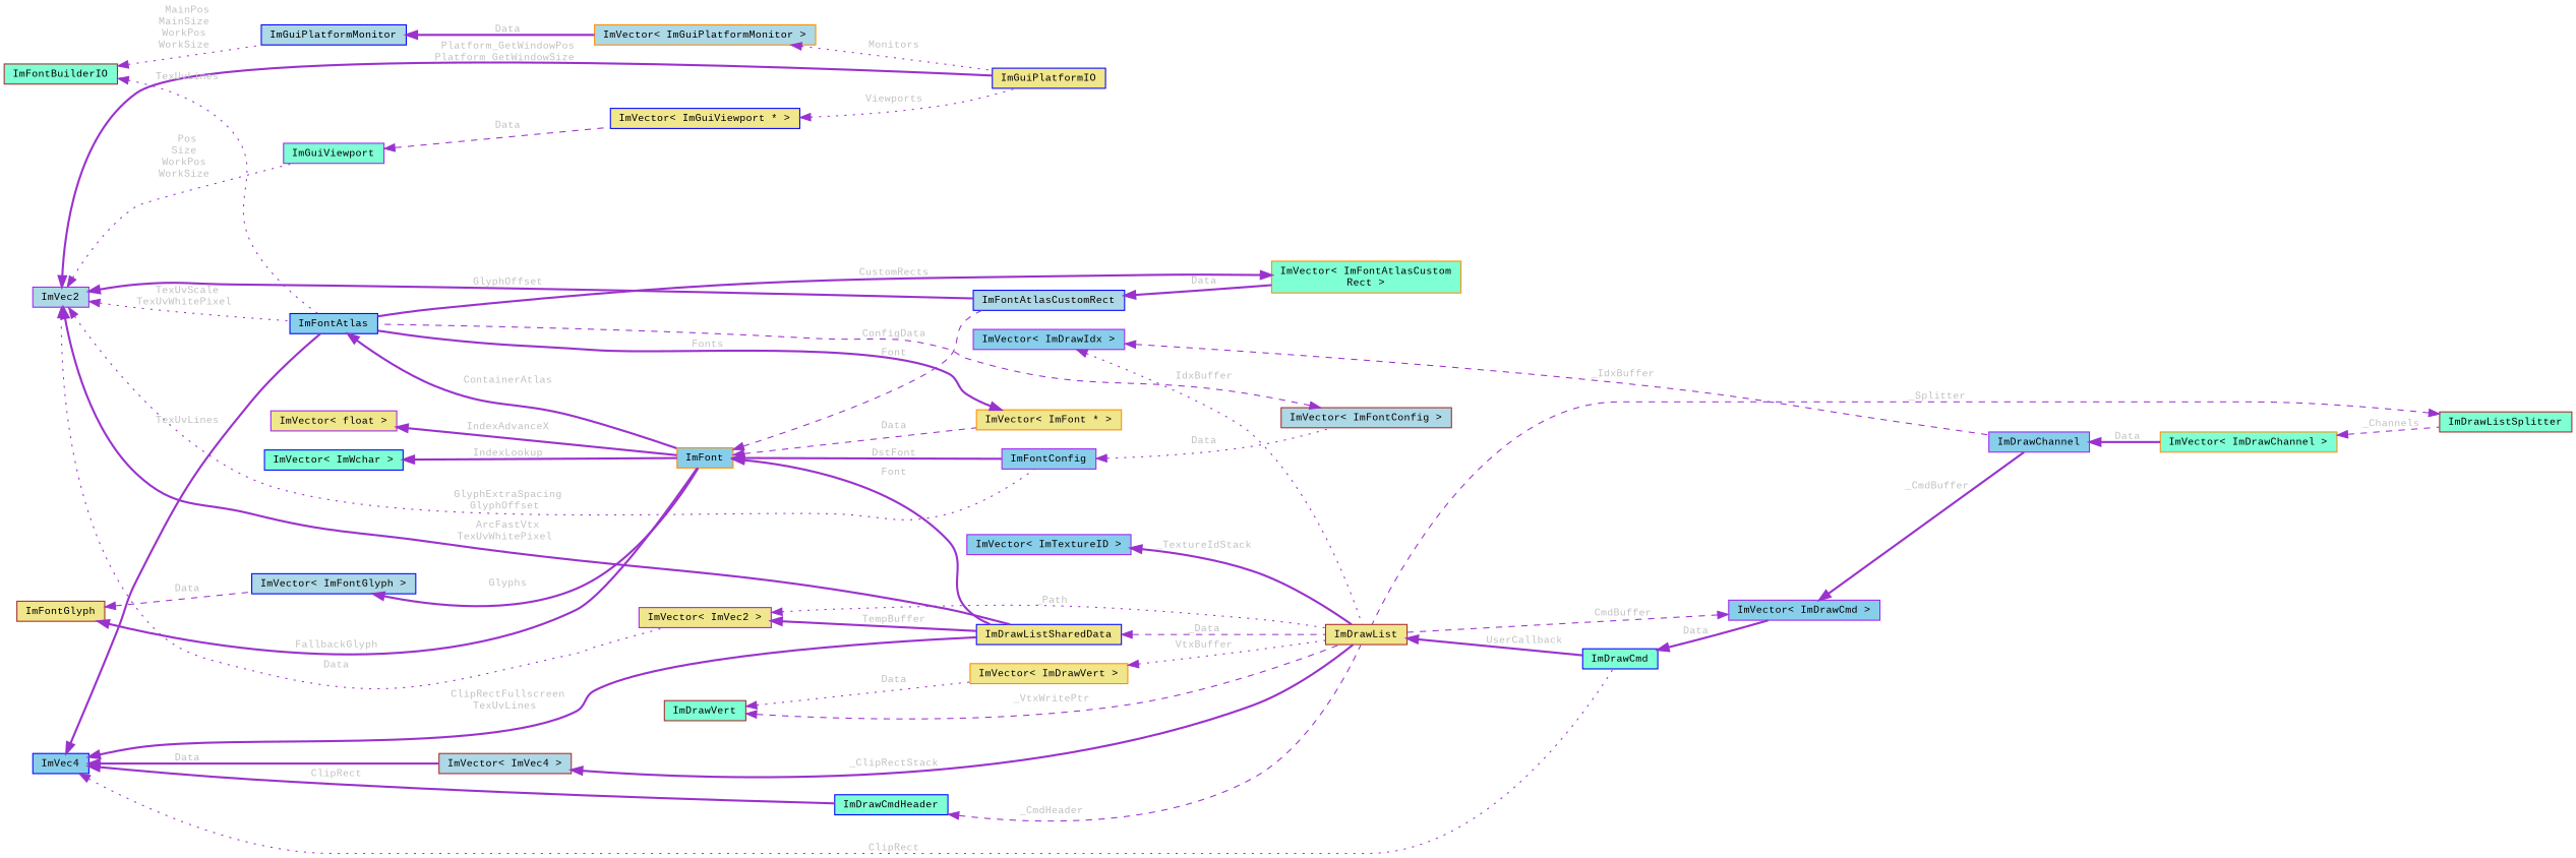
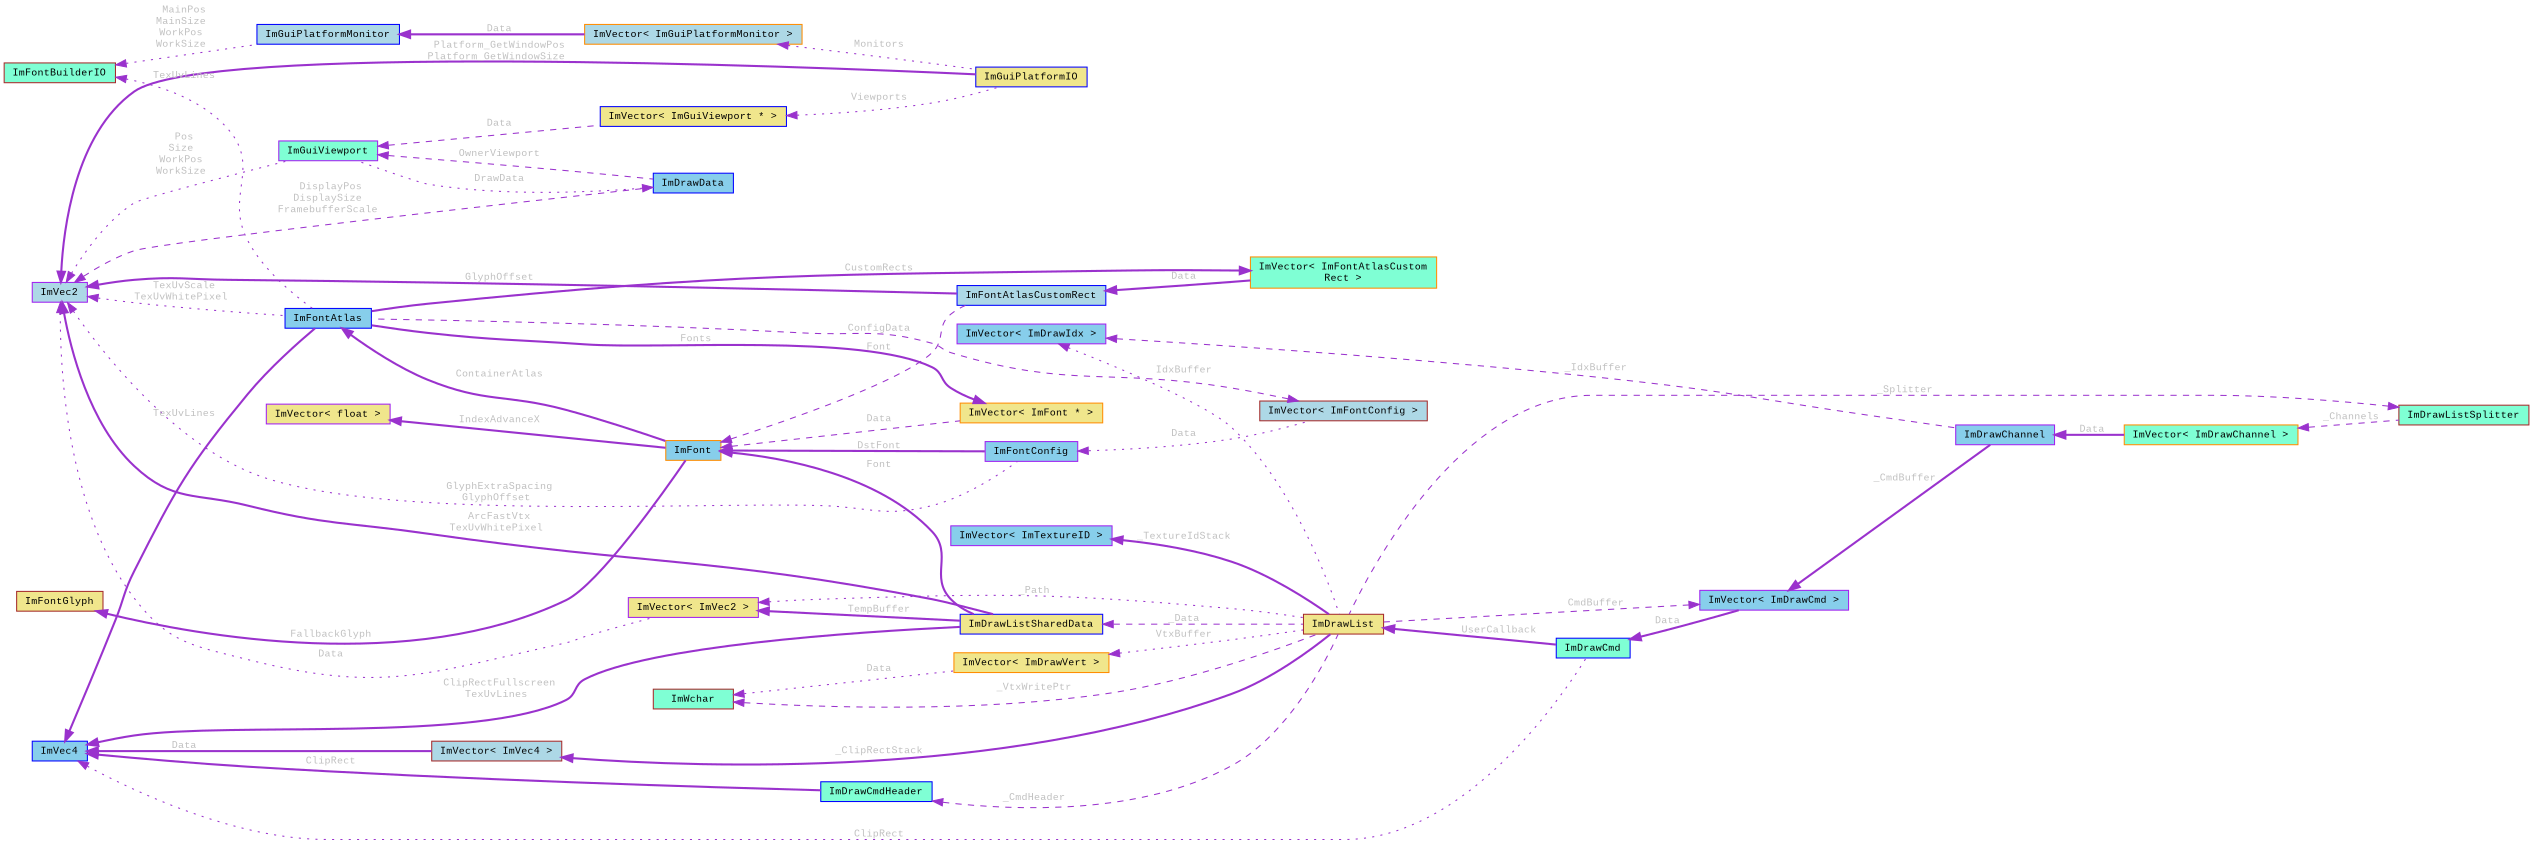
  digraph {
    fontname="Liberation Mono"
    rankdir=LR
    node [color=blue fillcolor=khaki fontname="Liberation Mono" fontsize=10 shape=box style=filled]
    edge [color=darkorchid3 dir=back fontcolor=grey fontname="Liberation Mono" fontsize=10 labelfontname=Helvetica labelfontsize=10 style=bold]
    n1 [fontcolor=black height=0.2 label=ImGuiPlatformIO width=0.4]
    n2 [color=purple fillcolor=lightblue height=0.2 label=ImVec2 width=0.4]
    n3 [color=purple fillcolor=aquamarine height=0.2 label=ImGuiViewport width=0.4]
+   n4 [fillcolor=skyblue height=0.2 label=ImDrawData width=0.4]
    n5 [height=0.2 label=ImDrawListSharedData width=0.4]
    n6 [fillcolor=skyblue height=0.2 label=ImFontAtlas width=0.4]
    n7 [fillcolor=lightblue height=0.2 label=ImFontAtlasCustomRect width=0.4]
    n8 [color=purple fillcolor=skyblue height=0.2 label=ImFontConfig width=0.4]
    n9 [color=purple height=0.2 label="ImVector\< ImVec2 \>" width=0.4]
    n10 [fillcolor=lightblue height=0.2 label=ImGuiPlatformMonitor width=0.4]
    n11 [color=darkorange fillcolor=lightblue height=0.2 label="ImVector\< ImGuiPlatformMonitor \>" width=0.4]
    n12 [height=0.2 label="ImVector\< ImGuiViewport * \>" width=0.4]
-   n13 [color=brown fillcolor=aquamarine height=0.2 label=ImDrawVert width=0.4]
+   n13 [color=brown fillcolor=aquamarine height=0.2 label=ImWchar width=0.4]
    n14 [color=brown height=0.2 label=ImDrawList width=0.4]
    n15 [color=darkorange height=0.2 label="ImVector\< ImDrawVert \>" width=0.4]
    n16 [color=darkorange fillcolor=skyblue height=0.2 label=ImFont width=0.4]
    n17 [color=darkorange fillcolor=aquamarine height=0.2 label="ImVector\< ImFontAtlasCustom\lRect \>" width=0.4]
    n18 [color=brown fillcolor=lightblue height=0.2 label="ImVector\< ImFontConfig \>" width=0.4]
    n19 [fillcolor=aquamarine height=0.2 label=ImDrawCmd width=0.4]
    n20 [color=purple fillcolor=skyblue height=0.2 label="ImVector\< ImDrawCmd \>" width=0.4]
    n21 [color=purple fillcolor=skyblue height=0.2 label=ImDrawChannel width=0.4]
    n22 [color=darkorange fillcolor=aquamarine height=0.2 label="ImVector\< ImDrawChannel \>" width=0.4]
    n23 [fillcolor=skyblue height=0.2 label=ImVec4 width=0.4]
    n24 [color=brown fillcolor=lightblue height=0.2 label="ImVector\< ImVec4 \>" width=0.4]
    n25 [fillcolor=aquamarine height=0.2 label=ImDrawCmdHeader width=0.4]
    n26 [color=purple fillcolor=skyblue height=0.2 label="ImVector\< ImDrawIdx \>" width=0.4]
    n27 [color=darkorange height=0.2 label="ImVector\< ImFont * \>" width=0.4]
    n28 [color=purple height=0.2 label="ImVector\< float \>" width=0.4]
-   n29 [fillcolor=aquamarine height=0.2 label="ImVector\< ImWchar \>" width=0.4]
-   n30 [fillcolor=lightblue height=0.2 label="ImVector\< ImFontGlyph \>" width=0.4]
    n31 [color=brown height=0.2 label=ImFontGlyph width=0.4]
    n32 [color=brown fillcolor=aquamarine height=0.2 label=ImFontBuilderIO width=0.4]
    n33 [color=purple fillcolor=skyblue height=0.2 label="ImVector\< ImTextureID \>" width=0.4]
    n34 [color=brown fillcolor=aquamarine height=0.2 label=ImDrawListSplitter width=0.4]
    n2 -> n1 [label=" Platform_GetWindowPos\nPlatform_GetWindowSize"]
    n2 -> n3 [label=" Pos\nSize\nWorkPos\nWorkSize" style=dotted]
+   n2 -> n4 [label=" DisplayPos\nDisplaySize\nFramebufferScale" style=dashed]
    n2 -> n5 [label=" ArcFastVtx\nTexUvWhitePixel"]
    n2 -> n6 [label=" TexUvScale\nTexUvWhitePixel" style=dotted]
    n2 -> n7 [label=" GlyphOffset"]
    n2 -> n8 [label=" GlyphExtraSpacing\nGlyphOffset" style=dotted]
    n2 -> n9 [label=" Data" style=dotted]
+   n3 -> n4 [label=" OwnerViewport" style=dashed]
    n3 -> n12 [label=" Data" style=dashed]
+   n4 -> n3 [label=" DrawData" style=dotted]
    n5 -> n14 [label=" _Data" style=dashed]
    n6 -> n16 [label=" ContainerAtlas"]
    n7 -> n17 [label=" Data"]
    n8 -> n18 [label=" Data" style=dotted]
    n9 -> n5 [label=" TempBuffer"]
    n9 -> n14 [label=" _Path" style=dotted]
    n10 -> n11 [label=" Data"]
    n11 -> n1 [label=" Monitors" style=dotted]
    n12 -> n1 [label=" Viewports" style=dotted]
    n13 -> n14 [label=" _VtxWritePtr" style=dashed]
    n13 -> n15 [label=" Data" style=dotted]
    n14 -> n19 [label=" UserCallback"]
    n15 -> n14 [label=" VtxBuffer" style=dotted]
    n16 -> n5 [label=" Font"]
    n16 -> n7 [label=" Font" style=dashed]
    n16 -> n8 [label=" DstFont"]
    n16 -> n27 [label=" Data" style=dashed]
    n17 -> n6 [label=" CustomRects"]
    n18 -> n6 [label=" ConfigData" style=dashed]
    n19 -> n20 [label=" Data"]
    n20 -> n14 [label=" CmdBuffer" style=dashed]
    n20 -> n21 [label=" _CmdBuffer"]
    n21 -> n22 [label=" Data"]
    n22 -> n34 [label=" _Channels" style=dashed]
    n23 -> n5 [label=" ClipRectFullscreen\nTexUvLines"]
    n23 -> n6 [label=" TexUvLines"]
    n23 -> n19 [label=" ClipRect" style=dotted]
    n23 -> n24 [label=" Data"]
    n23 -> n25 [label=" ClipRect"]
    n24 -> n14 [label=" _ClipRectStack"]
    n25 -> n14 [label=" _CmdHeader" style=dashed]
    n26 -> n14 [label=" IdxBuffer" style=dotted]
    n26 -> n21 [label=" _IdxBuffer" style=dashed]
    n27 -> n6 [label=" Fonts"]
    n28 -> n16 [label=" IndexAdvanceX"]
-   n29 -> n16 [label=" IndexLookup"]
-   n30 -> n16 [label=" Glyphs"]
    n31 -> n16 [label=" FallbackGlyph"]
-   n31 -> n30 [label=" Data" style=dashed]
    n32 -> n6 [label=" TexUvLines" style=dotted]
    n32 -> n10 [label=" MainPos\nMainSize\nWorkPos\nWorkSize" style=dotted]
    n33 -> n14 [label=" _TextureIdStack"]
    n34 -> n14 [label=" _Splitter" style=dashed]
  }
